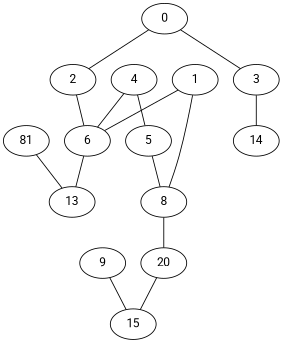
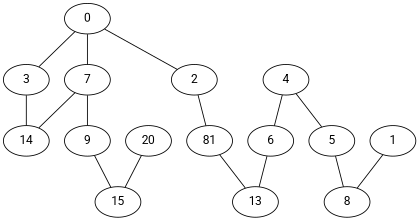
  graph {
    fontname=Roboto
    node [fontname=Roboto type=corner x=113 y=208]
    edge [angle0=1.46 fontname=Roboto frequency=1 type0=line]
    0 [type=intersection x=99 y=310]
    2 [y=339]
    3 [x=54 y=307]
+   7 [type=intersection x=101 y=195]
    n5 [label=81 x=443 y=346]
    14 [x=43]
    9 [y=158]
    13 [x=438 y=301]
    n9 [label=15 x=446 y=162]
    1 [x=459 y=278]
    6 [type=intersection x=467 y=288]
    8 [type=intersection x=451 y=211]
    n13 [label=20 x=441 y=190]
    4 [x=447 y=291]
    5 [x=440]
    0 -- 2 [angle0=1.12]
    0 -- 3 [angle0=.07]
-   2 -- 6 [angle0=.02]
+   0 -- 7 [angle0=-1.55]
+   2 -- n5 [angle0=.02]
    3 -- 14
+   7 -- 14 [angle0=-.22]
+   7 -- 9 [angle0=-1.26]
    n5 -- 13
    9 -- n9 [angle0=.01]
-   1 -- 6 [angle0=.90]
    1 -- 8 [angle0=1.45]
    6 -- 13 [angle0=-.42]
-   8 -- n13 [angle0=1.13]
    n13 -- n9 [angle0=-1.39]
    4 -- 6 [angle0=-.15]
    4 -- 5 [angle0=1.49]
    5 -- 8 [angle0=.27]
  }
